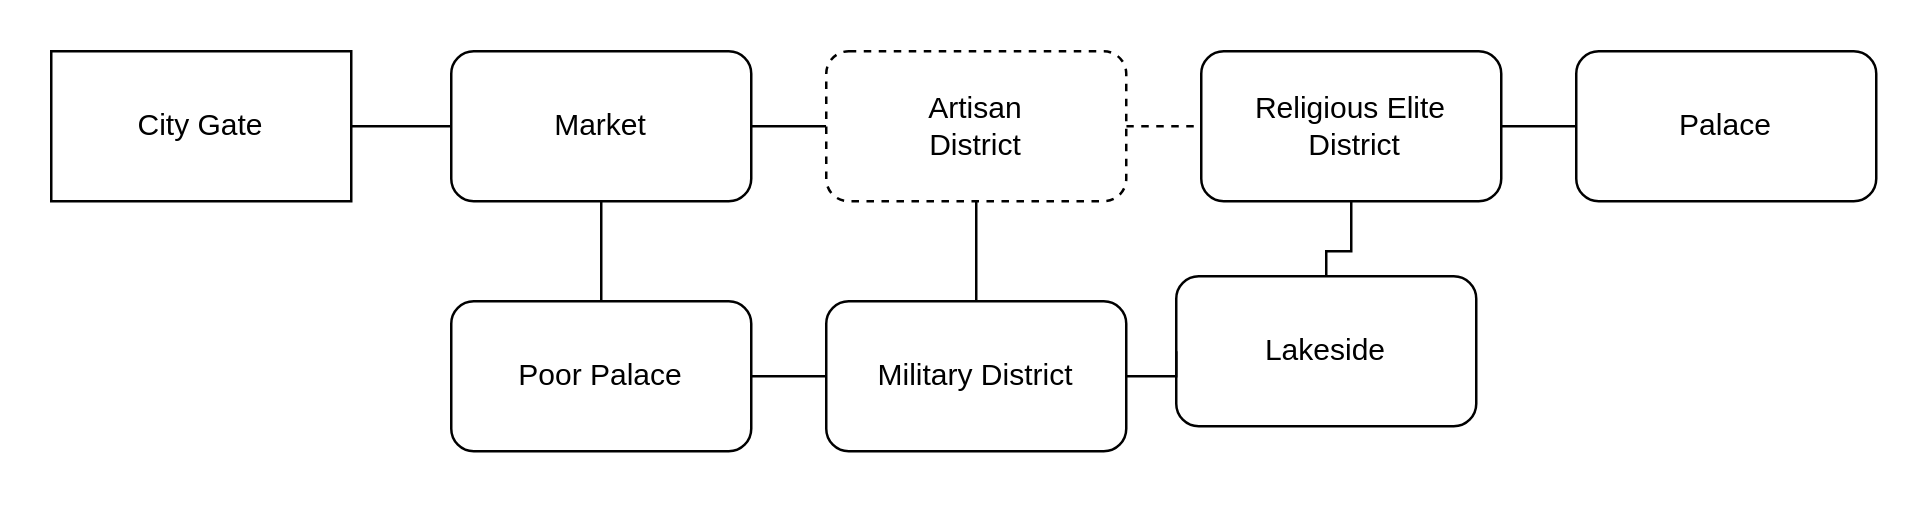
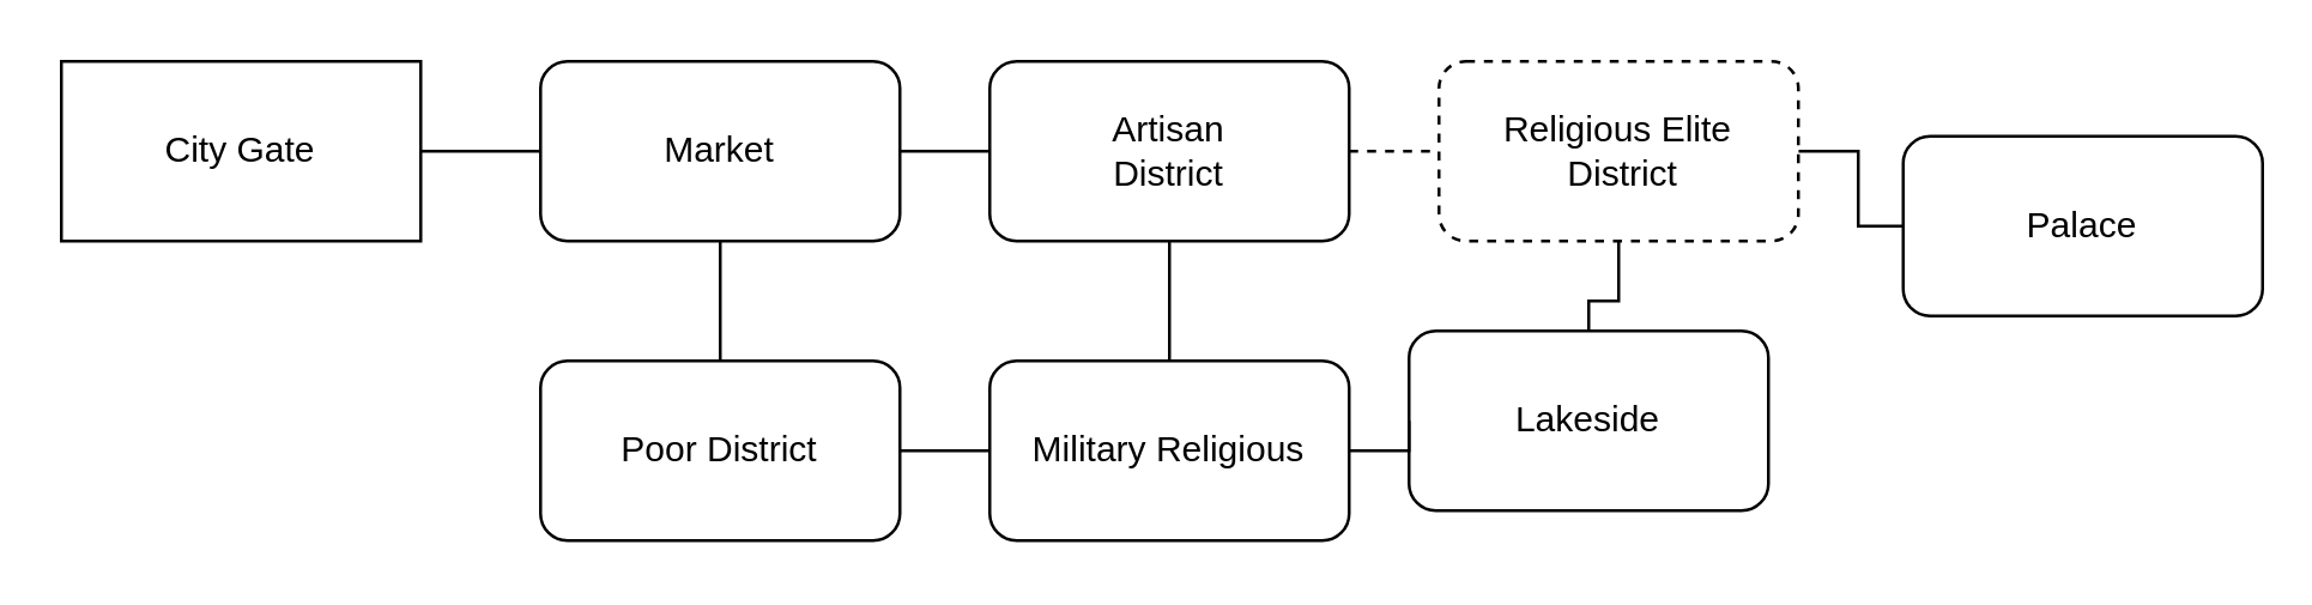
  <mxCell id="0" />
  <mxCell id="1" parent="0" />
  <mxCell id="2" style="edgeStyle=orthogonalEdgeStyle;rounded=0;orthogonalLoop=1;jettySize=auto;html=1;exitX=1;exitY=0.5;exitDx=0;exitDy=0;entryX=0;entryY=0.5;entryDx=0;entryDy=0;endArrow=none;endFill=0;" edge="1" parent="1" source="3" target="6"><mxGeometry relative="1" as="geometry" /></mxCell>
  <mxCell id="3" value="City Gate" style="rounded=0;whiteSpace=wrap;html=1;" vertex="1" parent="1"><mxGeometry x="20" y="20" width="120" height="60" as="geometry" /></mxCell>
  <mxCell id="4" style="edgeStyle=orthogonalEdgeStyle;rounded=0;orthogonalLoop=1;jettySize=auto;html=1;exitX=0.5;exitY=1;exitDx=0;exitDy=0;entryX=0.5;entryY=0;entryDx=0;entryDy=0;endArrow=none;endFill=0;" edge="1" parent="1" source="6" target="13"><mxGeometry relative="1" as="geometry" /></mxCell>
  <mxCell id="5" style="edgeStyle=orthogonalEdgeStyle;rounded=0;orthogonalLoop=1;jettySize=auto;html=1;exitX=1;exitY=0.5;exitDx=0;exitDy=0;entryX=0;entryY=0.5;entryDx=0;entryDy=0;endArrow=none;endFill=0;" edge="1" parent="1" source="6" target="16"><mxGeometry relative="1" as="geometry" /></mxCell>
  <mxCell id="6" value="Market" style="rounded=1;whiteSpace=wrap;html=1;" vertex="1" parent="1"><mxGeometry x="180" y="20" width="120" height="60" as="geometry" /></mxCell>
  <mxCell id="7" style="edgeStyle=orthogonalEdgeStyle;rounded=0;orthogonalLoop=1;jettySize=auto;html=1;exitX=0.5;exitY=1;exitDx=0;exitDy=0;endArrow=none;endFill=0;" edge="1" parent="1" source="9" target="11"><mxGeometry relative="1" as="geometry" /></mxCell>
  <mxCell id="8" style="edgeStyle=orthogonalEdgeStyle;rounded=0;orthogonalLoop=1;jettySize=auto;html=1;exitX=1;exitY=0.5;exitDx=0;exitDy=0;entryX=0;entryY=0.5;entryDx=0;entryDy=0;endArrow=none;endFill=0;" edge="1" parent="1" source="9" target="10"><mxGeometry relative="1" as="geometry" /></mxCell>
- <mxCell id="9" value="Religious Elite&lt;br&gt;&amp;nbsp;District" style="whiteSpace=wrap;html=1;rounded=1;" vertex="1" parent="1"><mxGeometry x="480" y="20" width="120" height="60" as="geometry" /></mxCell>
- <mxCell id="10" value="Palace" style="whiteSpace=wrap;html=1;rounded=1;" vertex="1" parent="1"><mxGeometry x="630" y="20" width="120" height="60" as="geometry" /></mxCell>
+ <mxCell id="9" value="Religious Elite&lt;br&gt;&amp;nbsp;District" style="whiteSpace=wrap;html=1;rounded=1;dashed=1;" vertex="1" parent="1"><mxGeometry x="480" y="20" width="120" height="60" as="geometry" /></mxCell>
+ <mxCell id="10" value="Palace" style="whiteSpace=wrap;html=1;rounded=1;" vertex="1" parent="1"><mxGeometry x="635" y="45" width="120" height="60" as="geometry" /></mxCell>
  <mxCell id="11" value="Lakeside" style="whiteSpace=wrap;html=1;rounded=1;" vertex="1" parent="1"><mxGeometry x="470" y="110" width="120" height="60" as="geometry" /></mxCell>
  <mxCell id="12" value="" style="edgeStyle=orthogonalEdgeStyle;rounded=0;orthogonalLoop=1;jettySize=auto;html=1;endArrow=none;endFill=0;" edge="1" parent="1" source="13" target="18"><mxGeometry relative="1" as="geometry" /></mxCell>
- <mxCell id="13" value="Poor Palace" style="whiteSpace=wrap;html=1;rounded=1;" vertex="1" parent="1"><mxGeometry x="180" y="120" width="120" height="60" as="geometry" /></mxCell>
+ <mxCell id="13" value="Poor District" style="whiteSpace=wrap;html=1;rounded=1;" vertex="1" parent="1"><mxGeometry x="180" y="120" width="120" height="60" as="geometry" /></mxCell>
  <mxCell id="14" style="edgeStyle=orthogonalEdgeStyle;rounded=0;orthogonalLoop=1;jettySize=auto;html=1;exitX=0.5;exitY=1;exitDx=0;exitDy=0;entryX=0.5;entryY=0;entryDx=0;entryDy=0;endArrow=none;endFill=0;" edge="1" parent="1" source="16" target="18"><mxGeometry relative="1" as="geometry" /></mxCell>
  <mxCell id="15" style="edgeStyle=orthogonalEdgeStyle;rounded=0;orthogonalLoop=1;jettySize=auto;html=1;exitX=1;exitY=0.5;exitDx=0;exitDy=0;entryX=0;entryY=0.5;entryDx=0;entryDy=0;endArrow=none;endFill=0;dashed=1;" edge="1" parent="1" source="16" target="9"><mxGeometry relative="1" as="geometry" /></mxCell>
- <mxCell id="16" value="Artisan&lt;br&gt;District" style="whiteSpace=wrap;html=1;rounded=1;dashed=1;" vertex="1" parent="1"><mxGeometry x="330" y="20" width="120" height="60" as="geometry" /></mxCell>
+ <mxCell id="16" value="Artisan&lt;br&gt;District" style="whiteSpace=wrap;html=1;rounded=1;" vertex="1" parent="1"><mxGeometry x="330" y="20" width="120" height="60" as="geometry" /></mxCell>
  <mxCell id="17" style="edgeStyle=orthogonalEdgeStyle;rounded=0;orthogonalLoop=1;jettySize=auto;html=1;exitX=1;exitY=0.5;exitDx=0;exitDy=0;entryX=0;entryY=0.5;entryDx=0;entryDy=0;endArrow=none;endFill=0;" edge="1" parent="1" source="18" target="11"><mxGeometry relative="1" as="geometry" /></mxCell>
- <mxCell id="18" value="Military District" style="whiteSpace=wrap;html=1;rounded=1;" vertex="1" parent="1"><mxGeometry x="330" y="120" width="120" height="60" as="geometry" /></mxCell>
+ <mxCell id="18" value="Military Religious" style="whiteSpace=wrap;html=1;rounded=1;" vertex="1" parent="1"><mxGeometry x="330" y="120" width="120" height="60" as="geometry" /></mxCell>
